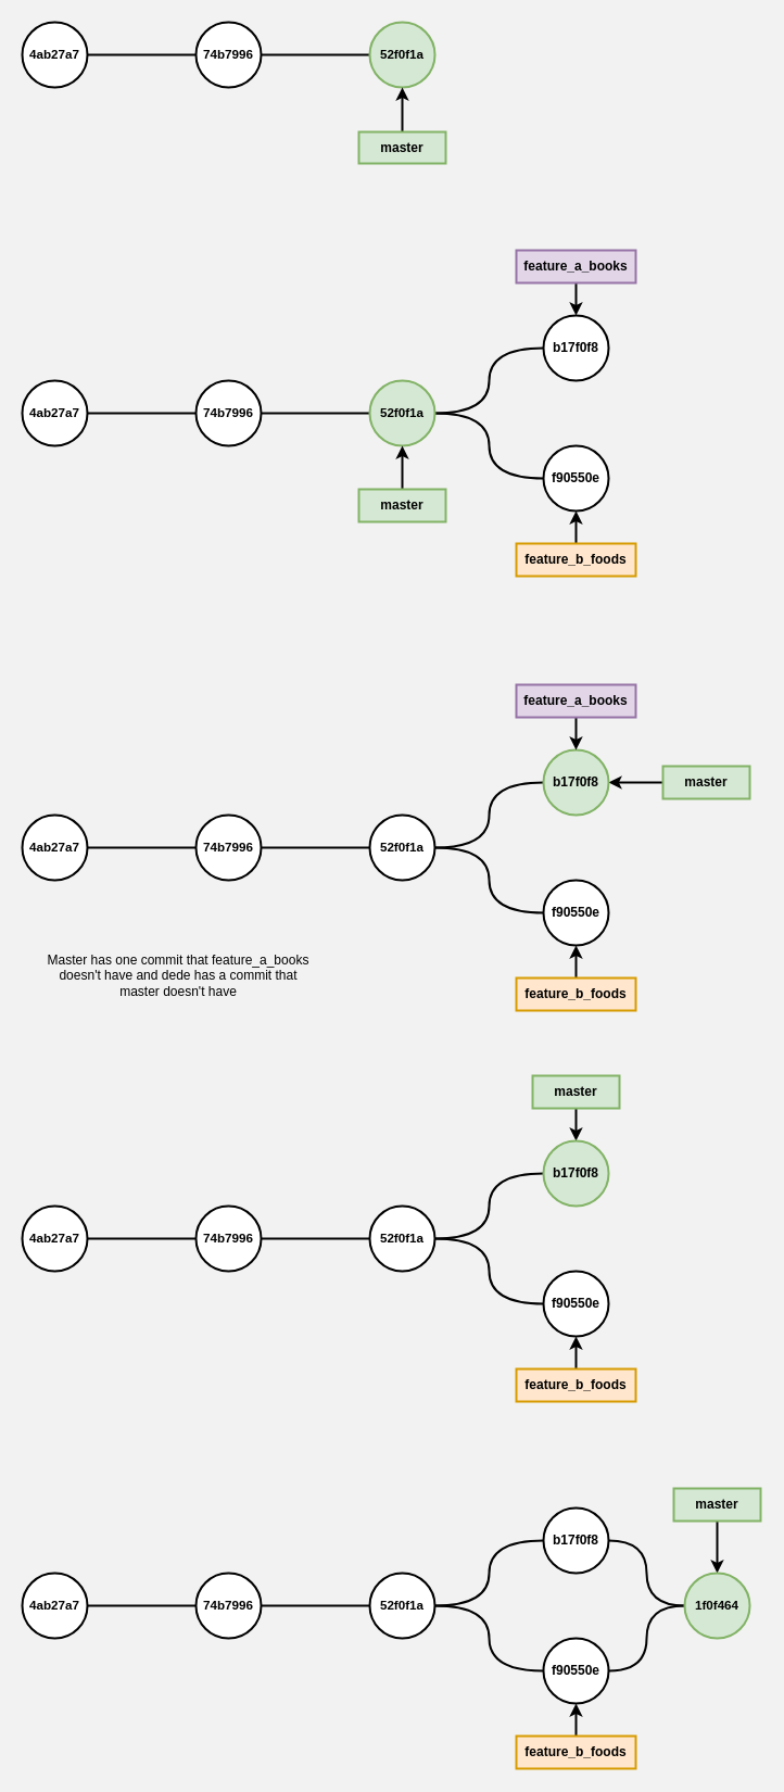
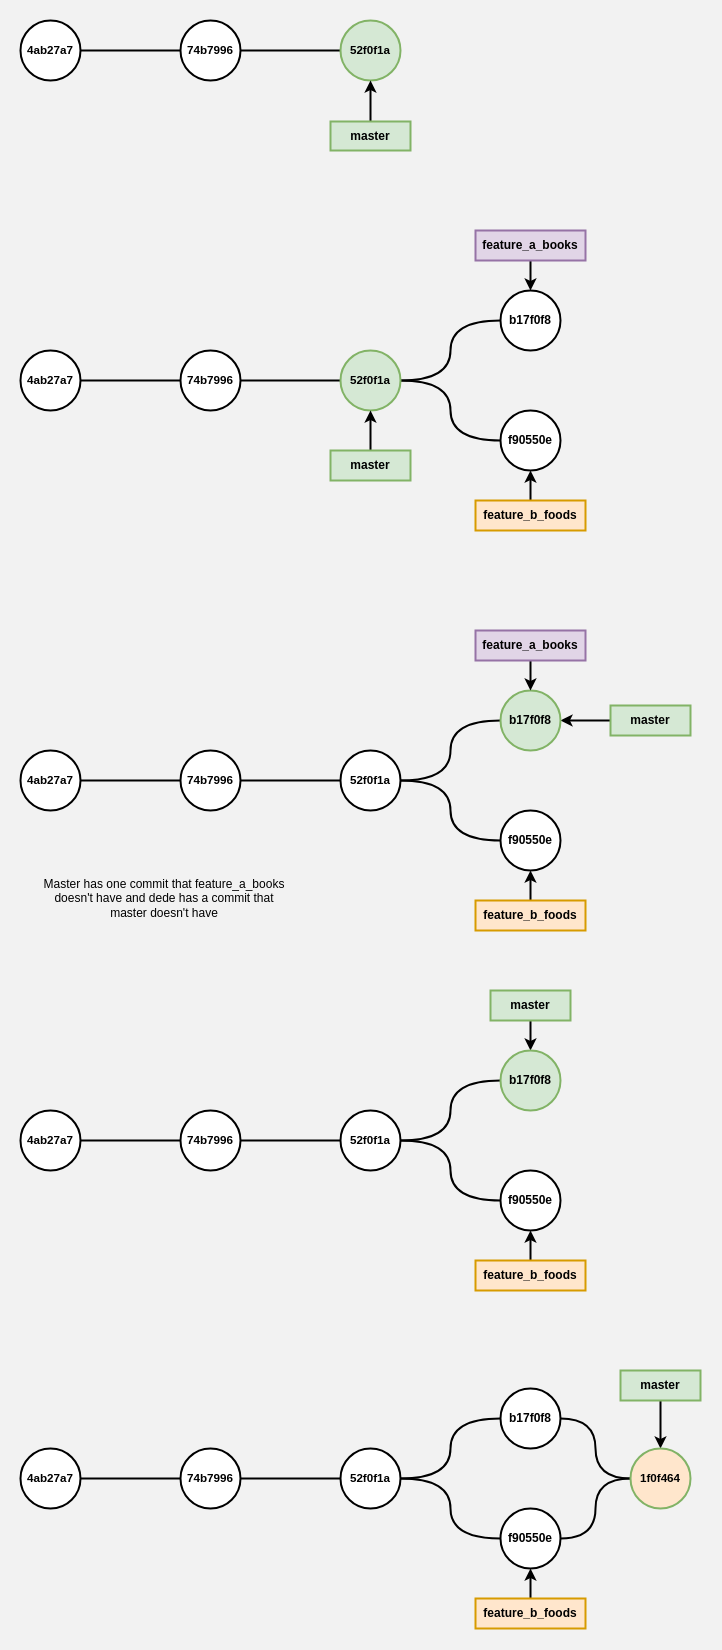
  <mxCell id="0" />
  <mxCell id="1" parent="0" />
  <mxCell id="2" style="edgeStyle=orthogonalEdgeStyle;curved=1;rounded=0;orthogonalLoop=1;jettySize=auto;html=1;exitX=1;exitY=0.5;exitDx=0;exitDy=0;strokeWidth=2;fontStyle=1;endArrow=none;endFill=0;" edge="1" parent="1" source="3" target="5"><mxGeometry relative="1" as="geometry" /></mxCell>
  <mxCell id="3" value="&lt;span&gt;&lt;span style=&quot;font-size: 11.667px&quot;&gt;4ab27a7&lt;/span&gt;&lt;/span&gt;" style="ellipse;whiteSpace=wrap;html=1;aspect=fixed;strokeWidth=2;fontStyle=1" vertex="1" parent="1"><mxGeometry x="20" y="20" width="60" height="60" as="geometry" /></mxCell>
  <mxCell id="4" style="edgeStyle=orthogonalEdgeStyle;curved=1;rounded=0;orthogonalLoop=1;jettySize=auto;html=1;exitX=1;exitY=0.5;exitDx=0;exitDy=0;entryX=0;entryY=0.5;entryDx=0;entryDy=0;strokeWidth=2;fontStyle=1;endArrow=none;endFill=0;" edge="1" parent="1" source="5" target="6"><mxGeometry relative="1" as="geometry" /></mxCell>
  <mxCell id="5" value="&lt;span&gt;&lt;span style=&quot;font-size: 11.667px&quot;&gt;74b7996&lt;/span&gt;&lt;/span&gt;" style="ellipse;whiteSpace=wrap;html=1;aspect=fixed;strokeWidth=2;fontStyle=1" vertex="1" parent="1"><mxGeometry x="180" y="20" width="60" height="60" as="geometry" /></mxCell>
  <mxCell id="6" value="&lt;span&gt;&lt;span style=&quot;font-size: 11.667px&quot;&gt;52f0f1a&lt;/span&gt;&lt;/span&gt;" style="ellipse;whiteSpace=wrap;html=1;aspect=fixed;strokeWidth=2;fontStyle=1;fillColor=#d5e8d4;strokeColor=#82b366;" vertex="1" parent="1"><mxGeometry x="340" y="20" width="60" height="60" as="geometry" /></mxCell>
  <mxCell id="7" value="" style="edgeStyle=orthogonalEdgeStyle;curved=1;rounded=0;orthogonalLoop=1;jettySize=auto;html=1;strokeWidth=2;fontStyle=1" edge="1" parent="1" source="8" target="6"><mxGeometry relative="1" as="geometry" /></mxCell>
  <mxCell id="8" value="master" style="rounded=0;whiteSpace=wrap;html=1;fontStyle=1;fillColor=#d5e8d4;strokeColor=#82b366;strokeWidth=2;" vertex="1" parent="1"><mxGeometry x="330" y="121" width="80" height="29" as="geometry" /></mxCell>
  <mxCell id="9" style="edgeStyle=orthogonalEdgeStyle;curved=1;rounded=0;orthogonalLoop=1;jettySize=auto;html=1;exitX=1;exitY=0.5;exitDx=0;exitDy=0;endArrow=none;endFill=0;strokeWidth=2;fontStyle=1" edge="1" parent="1" source="10" target="12"><mxGeometry relative="1" as="geometry" /></mxCell>
  <mxCell id="10" value="&lt;span&gt;&lt;span style=&quot;font-size: 11.667px&quot;&gt;4ab27a7&lt;/span&gt;&lt;/span&gt;" style="ellipse;whiteSpace=wrap;html=1;aspect=fixed;strokeWidth=2;fontStyle=1" vertex="1" parent="1"><mxGeometry x="20" y="350" width="60" height="60" as="geometry" /></mxCell>
  <mxCell id="11" style="edgeStyle=orthogonalEdgeStyle;curved=1;rounded=0;orthogonalLoop=1;jettySize=auto;html=1;exitX=1;exitY=0.5;exitDx=0;exitDy=0;entryX=0;entryY=0.5;entryDx=0;entryDy=0;endArrow=none;endFill=0;strokeWidth=2;fontStyle=1" edge="1" parent="1" source="12" target="15"><mxGeometry relative="1" as="geometry" /></mxCell>
  <mxCell id="12" value="&lt;span&gt;&lt;span style=&quot;font-size: 11.667px&quot;&gt;74b7996&lt;/span&gt;&lt;/span&gt;" style="ellipse;whiteSpace=wrap;html=1;aspect=fixed;strokeWidth=2;fontStyle=1" vertex="1" parent="1"><mxGeometry x="180" y="350" width="60" height="60" as="geometry" /></mxCell>
  <mxCell id="13" style="edgeStyle=orthogonalEdgeStyle;curved=1;rounded=0;orthogonalLoop=1;jettySize=auto;html=1;endArrow=none;endFill=0;strokeWidth=2;fontStyle=1" edge="1" parent="1" source="15" target="18"><mxGeometry relative="1" as="geometry" /></mxCell>
  <mxCell id="14" style="edgeStyle=orthogonalEdgeStyle;curved=1;rounded=0;orthogonalLoop=1;jettySize=auto;html=1;exitX=1;exitY=0.5;exitDx=0;exitDy=0;endArrow=none;endFill=0;strokeWidth=2;fontStyle=1" edge="1" parent="1" source="15" target="19"><mxGeometry relative="1" as="geometry" /></mxCell>
  <mxCell id="15" value="&lt;span&gt;&lt;span style=&quot;font-size: 11.667px&quot;&gt;52f0f1a&lt;/span&gt;&lt;/span&gt;" style="ellipse;whiteSpace=wrap;html=1;aspect=fixed;fillColor=#d5e8d4;strokeColor=#82b366;strokeWidth=2;fontStyle=1" vertex="1" parent="1"><mxGeometry x="340" y="350" width="60" height="60" as="geometry" /></mxCell>
  <mxCell id="16" value="" style="edgeStyle=orthogonalEdgeStyle;curved=1;rounded=0;orthogonalLoop=1;jettySize=auto;html=1;strokeWidth=2;fontStyle=1" edge="1" parent="1" source="17" target="15"><mxGeometry relative="1" as="geometry" /></mxCell>
  <mxCell id="17" value="master" style="rounded=0;whiteSpace=wrap;html=1;fontStyle=1;fillColor=#d5e8d4;strokeColor=#82b366;strokeWidth=2;" vertex="1" parent="1"><mxGeometry x="330" y="450" width="80" height="30" as="geometry" /></mxCell>
  <mxCell id="18" value="&lt;span&gt;b17f0f8&lt;/span&gt;" style="ellipse;whiteSpace=wrap;html=1;aspect=fixed;strokeWidth=2;fontStyle=1" vertex="1" parent="1"><mxGeometry x="500" y="290" width="60" height="60" as="geometry" /></mxCell>
  <mxCell id="19" value="&lt;span&gt;f90550e&lt;/span&gt;" style="ellipse;whiteSpace=wrap;html=1;aspect=fixed;strokeWidth=2;perimeterSpacing=0;fontStyle=1" vertex="1" parent="1"><mxGeometry x="500" y="410" width="60" height="60" as="geometry" /></mxCell>
  <mxCell id="20" style="edgeStyle=orthogonalEdgeStyle;curved=1;rounded=0;orthogonalLoop=1;jettySize=auto;html=1;entryX=0.5;entryY=0;entryDx=0;entryDy=0;strokeWidth=2;fontStyle=1" edge="1" parent="1" source="21" target="18"><mxGeometry relative="1" as="geometry" /></mxCell>
  <mxCell id="21" value="&lt;span&gt;feature_a_books&lt;/span&gt;" style="rounded=0;whiteSpace=wrap;html=1;fontStyle=1;fillColor=#e1d5e7;strokeColor=#9673a6;strokeWidth=2;" vertex="1" parent="1"><mxGeometry x="475" y="230" width="110" height="30" as="geometry" /></mxCell>
  <mxCell id="22" style="edgeStyle=orthogonalEdgeStyle;curved=1;rounded=0;orthogonalLoop=1;jettySize=auto;html=1;entryX=0.5;entryY=1;entryDx=0;entryDy=0;endArrow=classic;endFill=1;strokeWidth=2;fontStyle=1" edge="1" parent="1" source="23" target="19"><mxGeometry relative="1" as="geometry" /></mxCell>
  <mxCell id="23" value="&lt;span&gt;feature_b_foods&lt;br&gt;&lt;/span&gt;" style="rounded=0;whiteSpace=wrap;html=1;fontStyle=1;fillColor=#ffe6cc;strokeColor=#d79b00;strokeWidth=2;" vertex="1" parent="1"><mxGeometry x="475" y="500" width="110" height="30" as="geometry" /></mxCell>
  <mxCell id="24" style="edgeStyle=orthogonalEdgeStyle;curved=1;rounded=0;orthogonalLoop=1;jettySize=auto;html=1;exitX=1;exitY=0.5;exitDx=0;exitDy=0;endArrow=none;endFill=0;strokeWidth=2;fontStyle=1" edge="1" parent="1" source="25" target="27"><mxGeometry relative="1" as="geometry" /></mxCell>
  <mxCell id="25" value="&lt;span&gt;&lt;span style=&quot;font-size: 11.667px&quot;&gt;4ab27a7&lt;/span&gt;&lt;/span&gt;" style="ellipse;whiteSpace=wrap;html=1;aspect=fixed;strokeWidth=2;fontStyle=1" vertex="1" parent="1"><mxGeometry x="20" y="750" width="60" height="60" as="geometry" /></mxCell>
  <mxCell id="26" style="edgeStyle=orthogonalEdgeStyle;curved=1;rounded=0;orthogonalLoop=1;jettySize=auto;html=1;exitX=1;exitY=0.5;exitDx=0;exitDy=0;entryX=0;entryY=0.5;entryDx=0;entryDy=0;endArrow=none;endFill=0;strokeWidth=2;fontStyle=1" edge="1" parent="1" source="27" target="30"><mxGeometry relative="1" as="geometry" /></mxCell>
  <mxCell id="27" value="&lt;span&gt;&lt;span style=&quot;font-size: 11.667px&quot;&gt;74b7996&lt;/span&gt;&lt;/span&gt;" style="ellipse;whiteSpace=wrap;html=1;aspect=fixed;strokeWidth=2;fontStyle=1" vertex="1" parent="1"><mxGeometry x="180" y="750" width="60" height="60" as="geometry" /></mxCell>
  <mxCell id="28" style="edgeStyle=orthogonalEdgeStyle;curved=1;rounded=0;orthogonalLoop=1;jettySize=auto;html=1;endArrow=none;endFill=0;strokeWidth=2;fontStyle=1" edge="1" parent="1" source="30" target="33"><mxGeometry relative="1" as="geometry" /></mxCell>
  <mxCell id="29" style="edgeStyle=orthogonalEdgeStyle;curved=1;rounded=0;orthogonalLoop=1;jettySize=auto;html=1;exitX=1;exitY=0.5;exitDx=0;exitDy=0;endArrow=none;endFill=0;strokeWidth=2;fontStyle=1" edge="1" parent="1" source="30" target="34"><mxGeometry relative="1" as="geometry" /></mxCell>
  <mxCell id="30" value="&lt;span&gt;&lt;span style=&quot;font-size: 11.667px&quot;&gt;52f0f1a&lt;/span&gt;&lt;/span&gt;" style="ellipse;whiteSpace=wrap;html=1;aspect=fixed;strokeWidth=2;fontStyle=1" vertex="1" parent="1"><mxGeometry x="340" y="750" width="60" height="60" as="geometry" /></mxCell>
  <mxCell id="31" value="" style="edgeStyle=orthogonalEdgeStyle;curved=1;rounded=0;orthogonalLoop=1;jettySize=auto;html=1;strokeWidth=2;fontStyle=1;" edge="1" parent="1" source="32" target="33"><mxGeometry relative="1" as="geometry"><mxPoint x="380" y="740" as="targetPoint" /></mxGeometry></mxCell>
  <mxCell id="32" value="master" style="rounded=0;whiteSpace=wrap;html=1;fontStyle=1;fillColor=#d5e8d4;strokeColor=#82b366;strokeWidth=2;" vertex="1" parent="1"><mxGeometry x="610" y="705" width="80" height="30" as="geometry" /></mxCell>
  <mxCell id="33" value="&lt;span&gt;b17f0f8&lt;/span&gt;" style="ellipse;whiteSpace=wrap;html=1;aspect=fixed;strokeWidth=2;fontStyle=1;fillColor=#d5e8d4;strokeColor=#82b366;" vertex="1" parent="1"><mxGeometry x="500" y="690" width="60" height="60" as="geometry" /></mxCell>
  <mxCell id="34" value="&lt;span&gt;f90550e&lt;/span&gt;" style="ellipse;whiteSpace=wrap;html=1;aspect=fixed;strokeWidth=2;perimeterSpacing=0;fontStyle=1" vertex="1" parent="1"><mxGeometry x="500" y="810" width="60" height="60" as="geometry" /></mxCell>
  <mxCell id="35" style="edgeStyle=orthogonalEdgeStyle;curved=1;rounded=0;orthogonalLoop=1;jettySize=auto;html=1;entryX=0.5;entryY=0;entryDx=0;entryDy=0;strokeWidth=2;fontStyle=1" edge="1" parent="1" source="36" target="33"><mxGeometry relative="1" as="geometry" /></mxCell>
  <mxCell id="36" value="&lt;span&gt;feature_a_books&lt;/span&gt;" style="rounded=0;whiteSpace=wrap;html=1;fontStyle=1;fillColor=#e1d5e7;strokeColor=#9673a6;strokeWidth=2;" vertex="1" parent="1"><mxGeometry x="475" y="630" width="110" height="30" as="geometry" /></mxCell>
  <mxCell id="37" style="edgeStyle=orthogonalEdgeStyle;curved=1;rounded=0;orthogonalLoop=1;jettySize=auto;html=1;entryX=0.5;entryY=1;entryDx=0;entryDy=0;endArrow=classic;endFill=1;strokeWidth=2;fontStyle=1" edge="1" parent="1" source="38" target="34"><mxGeometry relative="1" as="geometry" /></mxCell>
  <mxCell id="38" value="feature_b_foods" style="rounded=0;whiteSpace=wrap;html=1;fontStyle=1;fillColor=#ffe6cc;strokeColor=#d79b00;strokeWidth=2;" vertex="1" parent="1"><mxGeometry x="475" y="900" width="110" height="30" as="geometry" /></mxCell>
  <mxCell id="39" style="edgeStyle=orthogonalEdgeStyle;curved=1;rounded=0;orthogonalLoop=1;jettySize=auto;html=1;exitX=1;exitY=0.5;exitDx=0;exitDy=0;endArrow=none;endFill=0;strokeWidth=2;fontStyle=1" edge="1" parent="1" source="40" target="42"><mxGeometry relative="1" as="geometry" /></mxCell>
  <mxCell id="40" value="&lt;span&gt;&lt;span style=&quot;font-size: 11.667px&quot;&gt;4ab27a7&lt;/span&gt;&lt;/span&gt;" style="ellipse;whiteSpace=wrap;html=1;aspect=fixed;strokeWidth=2;fontStyle=1" vertex="1" parent="1"><mxGeometry x="20" y="1110" width="60" height="60" as="geometry" /></mxCell>
  <mxCell id="41" style="edgeStyle=orthogonalEdgeStyle;curved=1;rounded=0;orthogonalLoop=1;jettySize=auto;html=1;exitX=1;exitY=0.5;exitDx=0;exitDy=0;entryX=0;entryY=0.5;entryDx=0;entryDy=0;endArrow=none;endFill=0;strokeWidth=2;fontStyle=1" edge="1" parent="1" source="42" target="45"><mxGeometry relative="1" as="geometry" /></mxCell>
  <mxCell id="42" value="&lt;span&gt;&lt;span style=&quot;font-size: 11.667px&quot;&gt;74b7996&lt;/span&gt;&lt;/span&gt;" style="ellipse;whiteSpace=wrap;html=1;aspect=fixed;strokeWidth=2;fontStyle=1" vertex="1" parent="1"><mxGeometry x="180" y="1110" width="60" height="60" as="geometry" /></mxCell>
  <mxCell id="43" style="edgeStyle=orthogonalEdgeStyle;curved=1;rounded=0;orthogonalLoop=1;jettySize=auto;html=1;endArrow=none;endFill=0;strokeWidth=2;fontStyle=1" edge="1" parent="1" source="45" target="48"><mxGeometry relative="1" as="geometry" /></mxCell>
  <mxCell id="44" style="edgeStyle=orthogonalEdgeStyle;curved=1;rounded=0;orthogonalLoop=1;jettySize=auto;html=1;exitX=1;exitY=0.5;exitDx=0;exitDy=0;endArrow=none;endFill=0;strokeWidth=2;fontStyle=1" edge="1" parent="1" source="45" target="49"><mxGeometry relative="1" as="geometry" /></mxCell>
  <mxCell id="45" value="&lt;span&gt;&lt;span style=&quot;font-size: 11.667px&quot;&gt;52f0f1a&lt;/span&gt;&lt;/span&gt;" style="ellipse;whiteSpace=wrap;html=1;aspect=fixed;strokeWidth=2;fontStyle=1" vertex="1" parent="1"><mxGeometry x="340" y="1110" width="60" height="60" as="geometry" /></mxCell>
  <mxCell id="46" value="" style="edgeStyle=orthogonalEdgeStyle;curved=1;rounded=0;orthogonalLoop=1;jettySize=auto;html=1;strokeWidth=2;fontStyle=1;" edge="1" parent="1" source="47" target="48"><mxGeometry relative="1" as="geometry"><mxPoint x="380" y="1100" as="targetPoint" /></mxGeometry></mxCell>
  <mxCell id="47" value="master" style="rounded=0;whiteSpace=wrap;html=1;fontStyle=1;fillColor=#d5e8d4;strokeColor=#82b366;strokeWidth=2;" vertex="1" parent="1"><mxGeometry x="490" y="990" width="80" height="30" as="geometry" /></mxCell>
  <mxCell id="48" value="&lt;span&gt;b17f0f8&lt;/span&gt;" style="ellipse;whiteSpace=wrap;html=1;aspect=fixed;strokeWidth=2;fontStyle=1;fillColor=#d5e8d4;strokeColor=#82b366;" vertex="1" parent="1"><mxGeometry x="500" y="1050" width="60" height="60" as="geometry" /></mxCell>
  <mxCell id="49" value="&lt;span&gt;f90550e&lt;/span&gt;" style="ellipse;whiteSpace=wrap;html=1;aspect=fixed;strokeWidth=2;perimeterSpacing=0;fontStyle=1" vertex="1" parent="1"><mxGeometry x="500" y="1170" width="60" height="60" as="geometry" /></mxCell>
  <mxCell id="50" style="edgeStyle=orthogonalEdgeStyle;curved=1;rounded=0;orthogonalLoop=1;jettySize=auto;html=1;entryX=0.5;entryY=1;entryDx=0;entryDy=0;endArrow=classic;endFill=1;strokeWidth=2;fontStyle=1" edge="1" parent="1" source="51" target="49"><mxGeometry relative="1" as="geometry" /></mxCell>
  <mxCell id="51" value="feature_b_foods" style="rounded=0;whiteSpace=wrap;html=1;fontStyle=1;fillColor=#ffe6cc;strokeColor=#d79b00;strokeWidth=2;" vertex="1" parent="1"><mxGeometry x="475" y="1260" width="110" height="30" as="geometry" /></mxCell>
  <mxCell id="52" value="Master has one commit that feature_a_books doesn't have and dede has a commit that master doesn't have" style="text;html=1;strokeColor=none;fillColor=none;align=center;verticalAlign=middle;whiteSpace=wrap;rounded=0;" vertex="1" parent="1"><mxGeometry x="34" y="858" width="260" height="80" as="geometry" /></mxCell>
  <mxCell id="53" style="edgeStyle=orthogonalEdgeStyle;curved=1;rounded=0;orthogonalLoop=1;jettySize=auto;html=1;exitX=1;exitY=0.5;exitDx=0;exitDy=0;endArrow=none;endFill=0;strokeWidth=2;fontStyle=1" edge="1" parent="1" source="54" target="56"><mxGeometry relative="1" as="geometry" /></mxCell>
  <mxCell id="54" value="&lt;span&gt;&lt;span style=&quot;font-size: 11.667px&quot;&gt;4ab27a7&lt;/span&gt;&lt;/span&gt;" style="ellipse;whiteSpace=wrap;html=1;aspect=fixed;strokeWidth=2;fontStyle=1" vertex="1" parent="1"><mxGeometry x="20" y="1448" width="60" height="60" as="geometry" /></mxCell>
  <mxCell id="55" style="edgeStyle=orthogonalEdgeStyle;curved=1;rounded=0;orthogonalLoop=1;jettySize=auto;html=1;exitX=1;exitY=0.5;exitDx=0;exitDy=0;entryX=0;entryY=0.5;entryDx=0;entryDy=0;endArrow=none;endFill=0;strokeWidth=2;fontStyle=1" edge="1" parent="1" source="56" target="59"><mxGeometry relative="1" as="geometry" /></mxCell>
  <mxCell id="56" value="&lt;span&gt;&lt;span style=&quot;font-size: 11.667px&quot;&gt;74b7996&lt;/span&gt;&lt;/span&gt;" style="ellipse;whiteSpace=wrap;html=1;aspect=fixed;strokeWidth=2;fontStyle=1" vertex="1" parent="1"><mxGeometry x="180" y="1448" width="60" height="60" as="geometry" /></mxCell>
  <mxCell id="57" style="edgeStyle=orthogonalEdgeStyle;curved=1;rounded=0;orthogonalLoop=1;jettySize=auto;html=1;endArrow=none;endFill=0;strokeWidth=2;fontStyle=1" edge="1" parent="1" source="59" target="63"><mxGeometry relative="1" as="geometry" /></mxCell>
  <mxCell id="58" style="edgeStyle=orthogonalEdgeStyle;curved=1;rounded=0;orthogonalLoop=1;jettySize=auto;html=1;exitX=1;exitY=0.5;exitDx=0;exitDy=0;endArrow=none;endFill=0;strokeWidth=2;fontStyle=1" edge="1" parent="1" source="59" target="65"><mxGeometry relative="1" as="geometry" /></mxCell>
  <mxCell id="59" value="&lt;span&gt;&lt;span style=&quot;font-size: 11.667px&quot;&gt;52f0f1a&lt;/span&gt;&lt;/span&gt;" style="ellipse;whiteSpace=wrap;html=1;aspect=fixed;strokeWidth=2;fontStyle=1" vertex="1" parent="1"><mxGeometry x="340" y="1448" width="60" height="60" as="geometry" /></mxCell>
  <mxCell id="60" value="" style="edgeStyle=orthogonalEdgeStyle;curved=1;rounded=0;orthogonalLoop=1;jettySize=auto;html=1;strokeWidth=2;fontStyle=1;entryX=0.5;entryY=0;entryDx=0;entryDy=0;" edge="1" parent="1" source="61" target="68"><mxGeometry relative="1" as="geometry"><mxPoint x="380" y="1438" as="targetPoint" /></mxGeometry></mxCell>
  <mxCell id="61" value="master" style="rounded=0;whiteSpace=wrap;html=1;fontStyle=1;fillColor=#d5e8d4;strokeColor=#82b366;strokeWidth=2;" vertex="1" parent="1"><mxGeometry x="620" y="1370" width="80" height="30" as="geometry" /></mxCell>
  <mxCell id="62" style="edgeStyle=orthogonalEdgeStyle;curved=1;rounded=0;orthogonalLoop=1;jettySize=auto;html=1;exitX=1;exitY=0.5;exitDx=0;exitDy=0;endArrow=none;endFill=0;endSize=11;strokeWidth=2;" edge="1" parent="1" source="63" target="68"><mxGeometry relative="1" as="geometry" /></mxCell>
  <mxCell id="63" value="&lt;span&gt;b17f0f8&lt;/span&gt;" style="ellipse;whiteSpace=wrap;html=1;aspect=fixed;strokeWidth=2;fontStyle=1;" vertex="1" parent="1"><mxGeometry x="500" y="1388" width="60" height="60" as="geometry" /></mxCell>
  <mxCell id="64" style="edgeStyle=orthogonalEdgeStyle;curved=1;rounded=0;orthogonalLoop=1;jettySize=auto;html=1;exitX=1;exitY=0.5;exitDx=0;exitDy=0;entryX=0;entryY=0.5;entryDx=0;entryDy=0;endArrow=none;endFill=0;endSize=11;strokeWidth=2;" edge="1" parent="1" source="65" target="68"><mxGeometry relative="1" as="geometry" /></mxCell>
  <mxCell id="65" value="&lt;span&gt;f90550e&lt;/span&gt;" style="ellipse;whiteSpace=wrap;html=1;aspect=fixed;strokeWidth=2;perimeterSpacing=0;fontStyle=1" vertex="1" parent="1"><mxGeometry x="500" y="1508" width="60" height="60" as="geometry" /></mxCell>
  <mxCell id="66" style="edgeStyle=orthogonalEdgeStyle;curved=1;rounded=0;orthogonalLoop=1;jettySize=auto;html=1;entryX=0.5;entryY=1;entryDx=0;entryDy=0;endArrow=classic;endFill=1;strokeWidth=2;fontStyle=1" edge="1" parent="1" source="67" target="65"><mxGeometry relative="1" as="geometry" /></mxCell>
  <mxCell id="67" value="feature_b_foods" style="rounded=0;whiteSpace=wrap;html=1;fontStyle=1;fillColor=#ffe6cc;strokeColor=#d79b00;strokeWidth=2;" vertex="1" parent="1"><mxGeometry x="475" y="1598" width="110" height="30" as="geometry" /></mxCell>
- <mxCell id="68" value="&lt;span style=&quot;font-size: 11.667px&quot;&gt;1f0f464&lt;/span&gt;" style="ellipse;whiteSpace=wrap;html=1;aspect=fixed;strokeWidth=2;fontStyle=1;fillColor=#d5e8d4;strokeColor=#82b366;" vertex="1" parent="1"><mxGeometry x="630" y="1448" width="60" height="60" as="geometry" /></mxCell>
+ <mxCell id="68" value="&lt;span style=&quot;font-size: 11.667px&quot;&gt;1f0f464&lt;/span&gt;" style="ellipse;whiteSpace=wrap;html=1;aspect=fixed;strokeWidth=2;fontStyle=1;fillColor=#ffe6cc;strokeColor=#82b366;" vertex="1" parent="1"><mxGeometry x="630" y="1448" width="60" height="60" as="geometry" /></mxCell>
